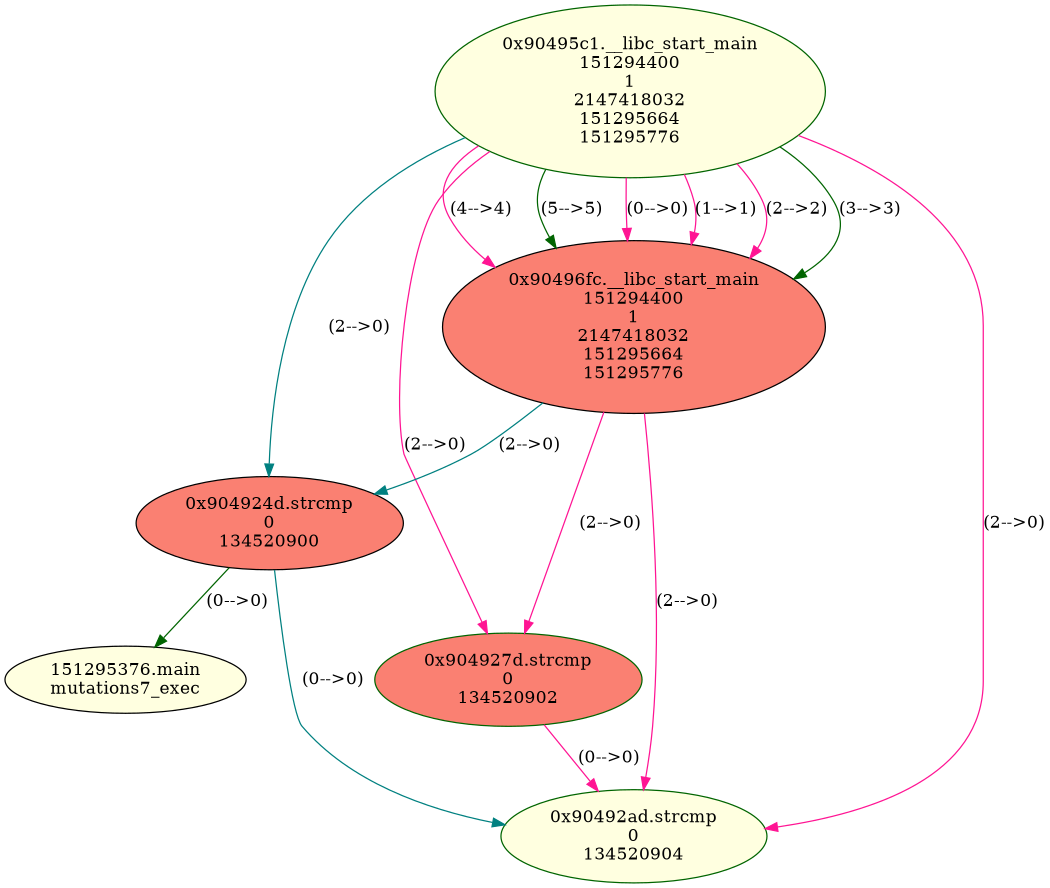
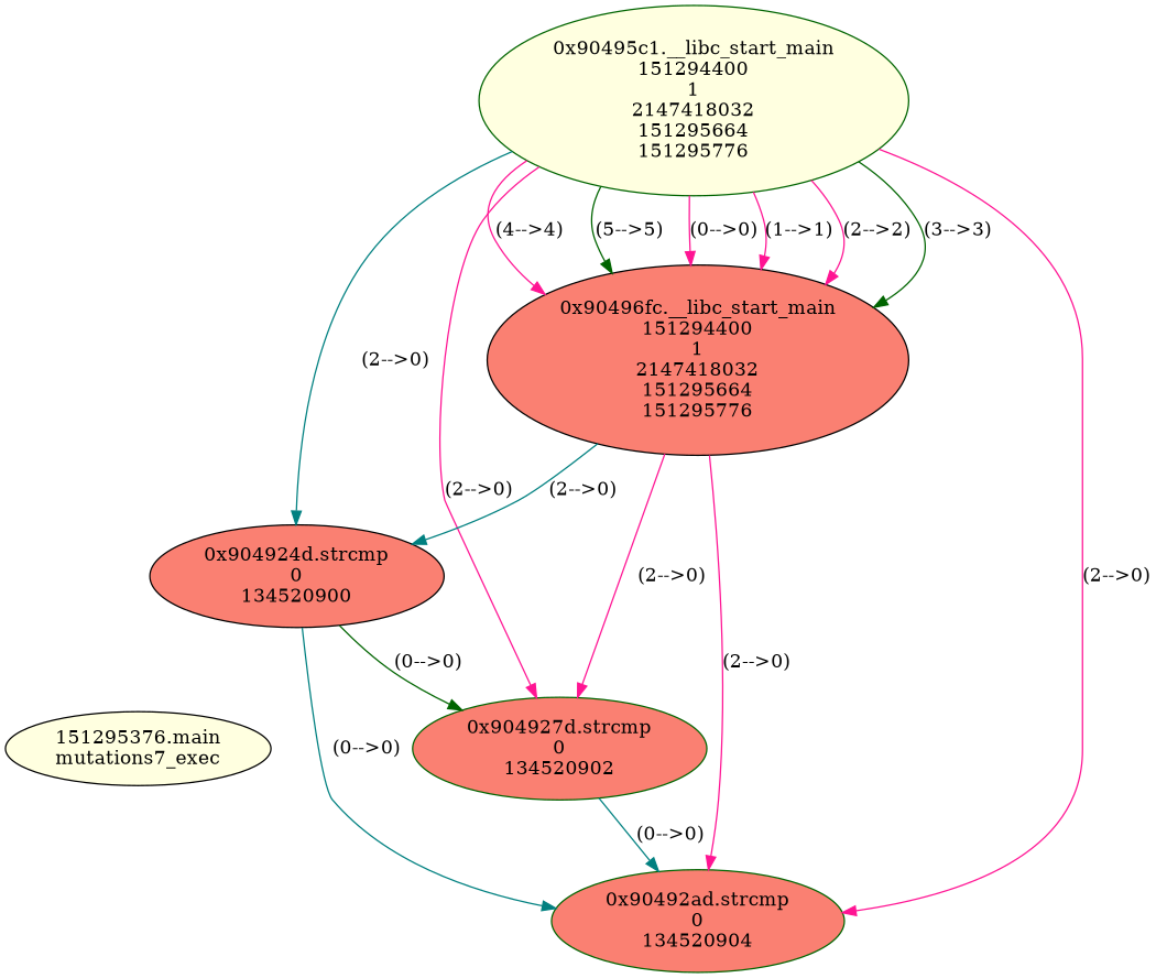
  digraph {
    node [color=black fillcolor=salmon style=filled]
    edge [color=deeppink]
    n1 [fillcolor=lightyellow label="151295376.main\nmutations7_exec"]
    n2 [color=darkgreen fillcolor=lightyellow label="0x90495c1.__libc_start_main\n151294400\n1\n2147418032\n151295664\n151295776"]
    n3 [label="0x90496fc.__libc_start_main\n151294400\n1\n2147418032\n151295664\n151295776"]
    n4 [label="0x904924d.strcmp\n0\n134520900"]
    n5 [color=darkgreen label="0x904927d.strcmp\n0\n134520902"]
-   n6 [color=darkgreen fillcolor=lightyellow label="0x90492ad.strcmp\n0\n134520904"]
+   n6 [color=darkgreen label="0x90492ad.strcmp\n0\n134520904"]
    n2 -> n3 [label="(1-->1)"]
    n2 -> n3 [label="(2-->2)"]
    n2 -> n3 [color=darkgreen label="(3-->3)"]
    n2 -> n3 [label="(4-->4)"]
    n2 -> n3 [color=darkgreen label="(5-->5)"]
    n2 -> n3 [label="(0-->0)"]
    n2 -> n4 [color=teal label="(2-->0)"]
    n2 -> n5 [label="(2-->0)"]
    n2 -> n6 [label="(2-->0)"]
    n3 -> n4 [color=teal label="(2-->0)"]
    n3 -> n5 [label="(2-->0)"]
    n3 -> n6 [label="(2-->0)"]
-   n4 -> n1 [color=darkgreen label="(0-->0)"]
+   n4 -> n5 [color=darkgreen label="(0-->0)"]
    n4 -> n6 [color=teal label="(0-->0)"]
-   n5 -> n6 [label="(0-->0)"]
+   n5 -> n6 [color=teal label="(0-->0)"]
  }
